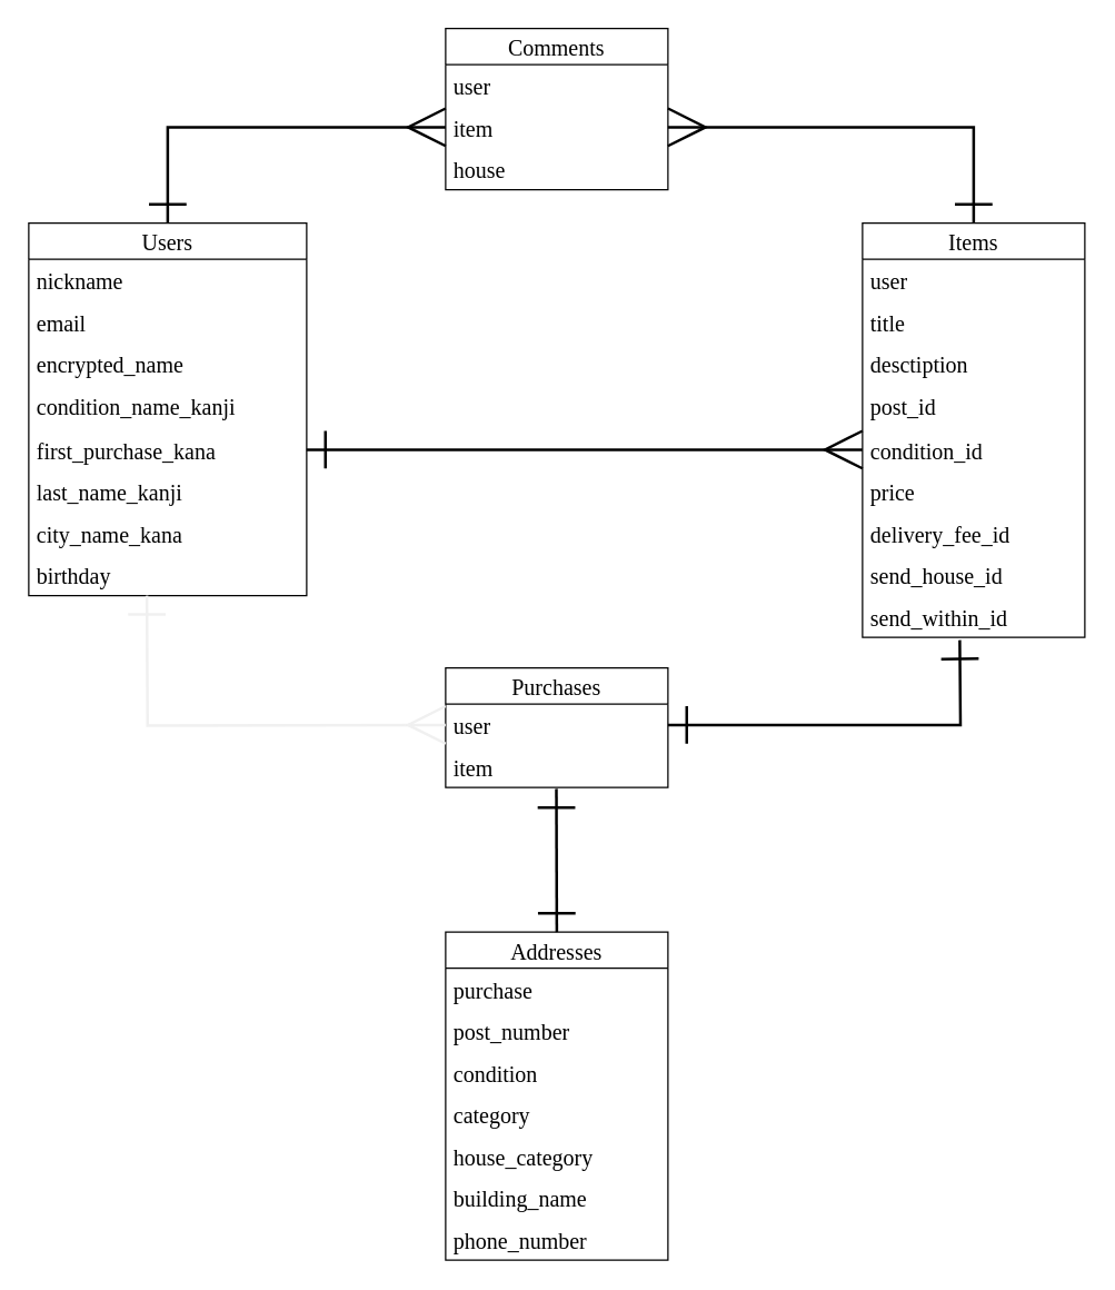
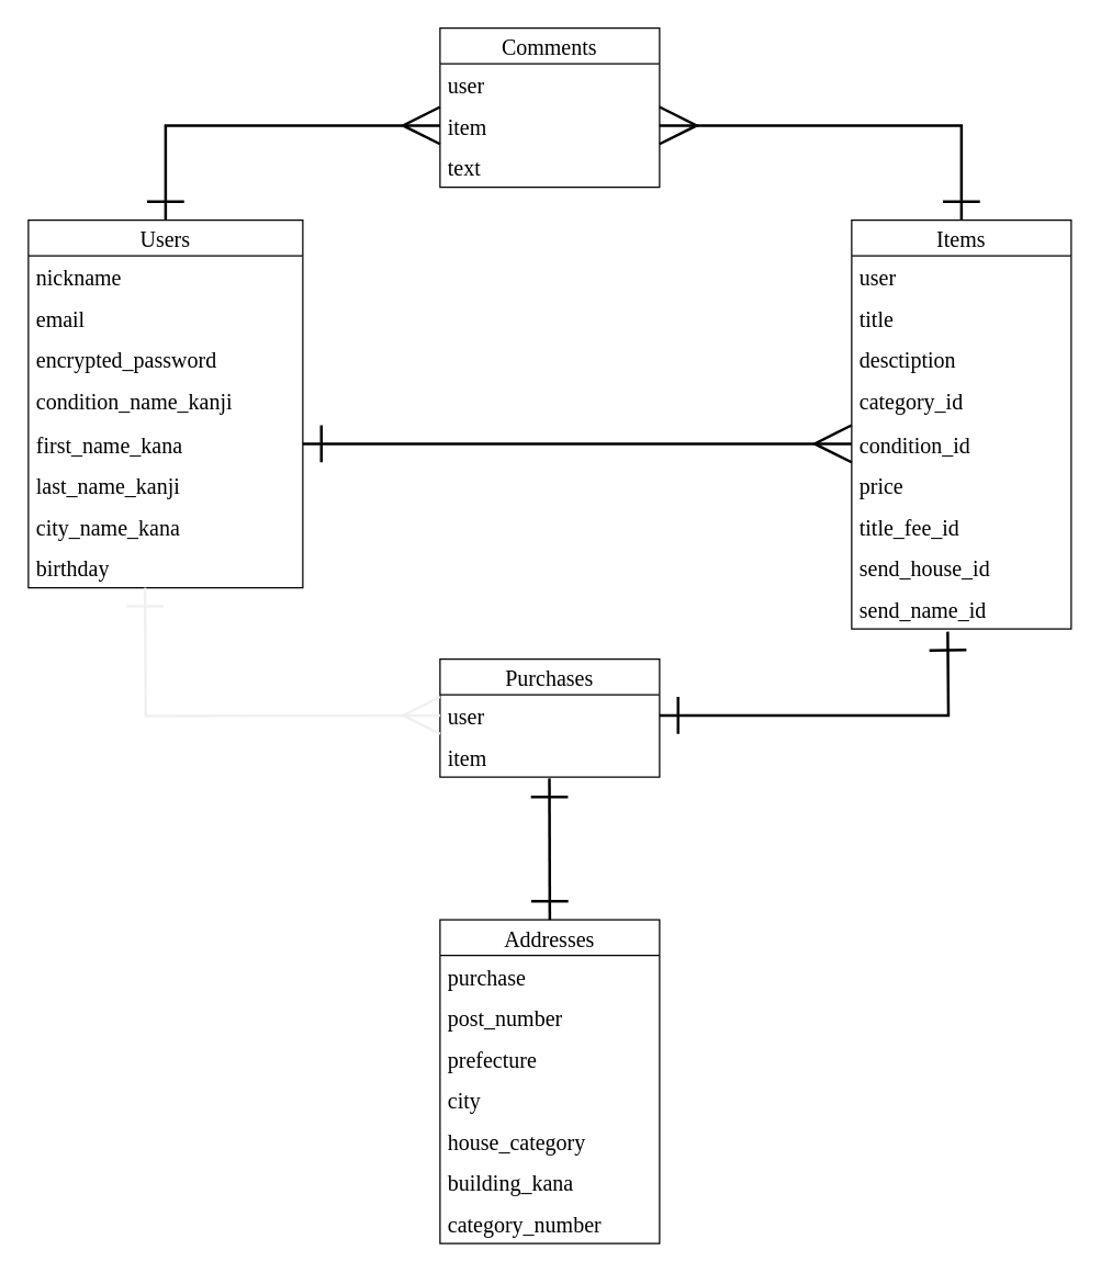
  <mxCell id="0" />
  <mxCell id="1" parent="0" />
  <mxCell id="2" style="edgeStyle=orthogonalEdgeStyle;rounded=0;orthogonalLoop=1;jettySize=auto;html=1;exitX=0.5;exitY=0;exitDx=0;exitDy=0;endArrow=ERmany;endFill=0;endSize=24;startSize=24;strokeWidth=2;startArrow=ERone;startFill=0;entryX=0;entryY=0.5;entryDx=0;entryDy=0;fontFamily=Verdana;fontSize=16;" parent="1" source="3" target="24" edge="1"><mxGeometry relative="1" as="geometry" /></mxCell>
  <mxCell id="3" value="Users" style="swimlane;fontStyle=0;childLayout=stackLayout;horizontal=1;startSize=26;horizontalStack=0;resizeParent=1;resizeParentMax=0;resizeLast=0;collapsible=1;marginBottom=0;align=center;fontSize=16;fontFamily=Verdana;" parent="1" vertex="1"><mxGeometry x="20" y="160" width="200" height="268" as="geometry"><mxRectangle x="70" y="120" width="60" height="26" as="alternateBounds" /></mxGeometry></mxCell>
  <mxCell id="4" value="nickname&#10;" style="text;strokeColor=none;fillColor=none;spacingLeft=4;spacingRight=4;overflow=hidden;rotatable=0;points=[[0,0.5],[1,0.5]];portConstraint=eastwest;fontSize=16;fontFamily=Verdana;" parent="3" vertex="1"><mxGeometry y="26" width="200" height="30" as="geometry" /></mxCell>
  <mxCell id="5" value="email" style="text;strokeColor=none;fillColor=none;spacingLeft=4;spacingRight=4;overflow=hidden;rotatable=0;points=[[0,0.5],[1,0.5]];portConstraint=eastwest;fontSize=16;fontFamily=Verdana;" parent="3" vertex="1"><mxGeometry y="56" width="200" height="30" as="geometry" /></mxCell>
- <mxCell id="6" value="encrypted_name" style="text;strokeColor=none;fillColor=none;spacingLeft=4;spacingRight=4;overflow=hidden;rotatable=0;points=[[0,0.5],[1,0.5]];portConstraint=eastwest;fontSize=16;fontFamily=Verdana;" parent="3" vertex="1"><mxGeometry y="86" width="200" height="30" as="geometry" /></mxCell>
+ <mxCell id="6" value="encrypted_password" style="text;strokeColor=none;fillColor=none;spacingLeft=4;spacingRight=4;overflow=hidden;rotatable=0;points=[[0,0.5],[1,0.5]];portConstraint=eastwest;fontSize=16;fontFamily=Verdana;" parent="3" vertex="1"><mxGeometry y="86" width="200" height="30" as="geometry" /></mxCell>
  <mxCell id="7" value="condition_name_kanji" style="text;strokeColor=none;fillColor=none;spacingLeft=4;spacingRight=4;overflow=hidden;rotatable=0;points=[[0,0.5],[1,0.5]];portConstraint=eastwest;fontSize=16;fontStyle=0;fontFamily=Verdana;" parent="3" vertex="1"><mxGeometry y="116" width="200" height="32" as="geometry" /></mxCell>
- <mxCell id="8" value="first_purchase_kana" style="text;strokeColor=none;fillColor=none;spacingLeft=4;spacingRight=4;overflow=hidden;rotatable=0;points=[[0,0.5],[1,0.5]];portConstraint=eastwest;fontSize=16;fontFamily=Verdana;" parent="3" vertex="1"><mxGeometry y="148" width="200" height="30" as="geometry" /></mxCell>
+ <mxCell id="8" value="first_name_kana" style="text;strokeColor=none;fillColor=none;spacingLeft=4;spacingRight=4;overflow=hidden;rotatable=0;points=[[0,0.5],[1,0.5]];portConstraint=eastwest;fontSize=16;fontFamily=Verdana;" parent="3" vertex="1"><mxGeometry y="148" width="200" height="30" as="geometry" /></mxCell>
  <mxCell id="9" value="last_name_kanji" style="text;strokeColor=none;fillColor=none;spacingLeft=4;spacingRight=4;overflow=hidden;rotatable=0;points=[[0,0.5],[1,0.5]];portConstraint=eastwest;fontSize=16;fontFamily=Verdana;" parent="3" vertex="1"><mxGeometry y="178" width="200" height="30" as="geometry" /></mxCell>
  <mxCell id="10" value="city_name_kana" style="text;strokeColor=none;fillColor=none;spacingLeft=4;spacingRight=4;overflow=hidden;rotatable=0;points=[[0,0.5],[1,0.5]];portConstraint=eastwest;fontSize=16;fontFamily=Verdana;" parent="3" vertex="1"><mxGeometry y="208" width="200" height="30" as="geometry" /></mxCell>
  <mxCell id="11" value="birthday" style="text;strokeColor=none;fillColor=none;spacingLeft=4;spacingRight=4;overflow=hidden;rotatable=0;points=[[0,0.5],[1,0.5]];portConstraint=eastwest;fontSize=16;fontStyle=0;fontFamily=Verdana;" parent="3" vertex="1"><mxGeometry y="238" width="200" height="30" as="geometry" /></mxCell>
  <mxCell id="12" value="Items" style="swimlane;fontStyle=0;childLayout=stackLayout;horizontal=1;startSize=26;horizontalStack=0;resizeParent=1;resizeParentMax=0;resizeLast=0;collapsible=1;marginBottom=0;align=center;fontSize=16;fontFamily=Verdana;" parent="1" vertex="1"><mxGeometry x="620" y="160" width="160" height="298" as="geometry"><mxRectangle x="70" y="120" width="60" height="26" as="alternateBounds" /></mxGeometry></mxCell>
  <mxCell id="13" value="user" style="text;strokeColor=none;fillColor=none;spacingLeft=4;spacingRight=4;overflow=hidden;rotatable=0;points=[[0,0.5],[1,0.5]];portConstraint=eastwest;fontSize=16;fontFamily=Verdana;" parent="12" vertex="1"><mxGeometry y="26" width="160" height="30" as="geometry" /></mxCell>
  <mxCell id="14" value="title" style="text;strokeColor=none;fillColor=none;spacingLeft=4;spacingRight=4;overflow=hidden;rotatable=0;points=[[0,0.5],[1,0.5]];portConstraint=eastwest;fontSize=16;fontFamily=Verdana;" parent="12" vertex="1"><mxGeometry y="56" width="160" height="30" as="geometry" /></mxCell>
  <mxCell id="15" value="desctiption" style="text;strokeColor=none;fillColor=none;spacingLeft=4;spacingRight=4;overflow=hidden;rotatable=0;points=[[0,0.5],[1,0.5]];portConstraint=eastwest;fontSize=16;fontFamily=Verdana;" parent="12" vertex="1"><mxGeometry y="86" width="160" height="30" as="geometry" /></mxCell>
- <mxCell id="16" value="post_id" style="text;strokeColor=none;fillColor=none;spacingLeft=4;spacingRight=4;overflow=hidden;rotatable=0;points=[[0,0.5],[1,0.5]];portConstraint=eastwest;fontSize=16;fontStyle=0;fontFamily=Verdana;" parent="12" vertex="1"><mxGeometry y="116" width="160" height="32" as="geometry" /></mxCell>
+ <mxCell id="16" value="category_id" style="text;strokeColor=none;fillColor=none;spacingLeft=4;spacingRight=4;overflow=hidden;rotatable=0;points=[[0,0.5],[1,0.5]];portConstraint=eastwest;fontSize=16;fontStyle=0;fontFamily=Verdana;" parent="12" vertex="1"><mxGeometry y="116" width="160" height="32" as="geometry" /></mxCell>
  <mxCell id="17" value="condition_id" style="text;strokeColor=none;fillColor=none;spacingLeft=4;spacingRight=4;overflow=hidden;rotatable=0;points=[[0,0.5],[1,0.5]];portConstraint=eastwest;fontSize=16;fontFamily=Verdana;" parent="12" vertex="1"><mxGeometry y="148" width="160" height="30" as="geometry" /></mxCell>
  <mxCell id="18" value="price" style="text;strokeColor=none;fillColor=none;spacingLeft=4;spacingRight=4;overflow=hidden;rotatable=0;points=[[0,0.5],[1,0.5]];portConstraint=eastwest;fontSize=16;fontFamily=Verdana;" parent="12" vertex="1"><mxGeometry y="178" width="160" height="30" as="geometry" /></mxCell>
- <mxCell id="19" value="delivery_fee_id" style="text;strokeColor=none;fillColor=none;spacingLeft=4;spacingRight=4;overflow=hidden;rotatable=0;points=[[0,0.5],[1,0.5]];portConstraint=eastwest;fontSize=16;fontFamily=Verdana;fontStyle=0" parent="12" vertex="1"><mxGeometry y="208" width="160" height="30" as="geometry" /></mxCell>
+ <mxCell id="19" value="title_fee_id" style="text;strokeColor=none;fillColor=none;spacingLeft=4;spacingRight=4;overflow=hidden;rotatable=0;points=[[0,0.5],[1,0.5]];portConstraint=eastwest;fontSize=16;fontFamily=Verdana;fontStyle=0" parent="12" vertex="1"><mxGeometry y="208" width="160" height="30" as="geometry" /></mxCell>
  <mxCell id="20" value="send_house_id" style="text;strokeColor=none;fillColor=none;spacingLeft=4;spacingRight=4;overflow=hidden;rotatable=0;points=[[0,0.5],[1,0.5]];portConstraint=eastwest;fontSize=16;fontFamily=Verdana;" parent="12" vertex="1"><mxGeometry y="238" width="160" height="30" as="geometry" /></mxCell>
- <mxCell id="21" value="send_within_id" style="text;strokeColor=none;fillColor=none;spacingLeft=4;spacingRight=4;overflow=hidden;rotatable=0;points=[[0,0.5],[1,0.5]];portConstraint=eastwest;fontSize=16;fontFamily=Verdana;" parent="12" vertex="1"><mxGeometry y="268" width="160" height="30" as="geometry" /></mxCell>
+ <mxCell id="21" value="send_name_id" style="text;strokeColor=none;fillColor=none;spacingLeft=4;spacingRight=4;overflow=hidden;rotatable=0;points=[[0,0.5],[1,0.5]];portConstraint=eastwest;fontSize=16;fontFamily=Verdana;" parent="12" vertex="1"><mxGeometry y="268" width="160" height="30" as="geometry" /></mxCell>
  <mxCell id="22" value="Comments" style="swimlane;fontStyle=0;childLayout=stackLayout;horizontal=1;startSize=26;horizontalStack=0;resizeParent=1;resizeParentMax=0;resizeLast=0;collapsible=1;marginBottom=0;align=center;fontSize=16;fontFamily=Verdana;" parent="1" vertex="1"><mxGeometry x="320" y="20" width="160" height="116" as="geometry"><mxRectangle x="70" y="120" width="60" height="26" as="alternateBounds" /></mxGeometry></mxCell>
  <mxCell id="23" value="user" style="text;strokeColor=none;fillColor=none;spacingLeft=4;spacingRight=4;overflow=hidden;rotatable=0;points=[[0,0.5],[1,0.5]];portConstraint=eastwest;fontSize=16;fontFamily=Verdana;" parent="22" vertex="1"><mxGeometry y="26" width="160" height="30" as="geometry" /></mxCell>
  <mxCell id="24" value="item" style="text;strokeColor=none;fillColor=none;spacingLeft=4;spacingRight=4;overflow=hidden;rotatable=0;points=[[0,0.5],[1,0.5]];portConstraint=eastwest;fontSize=16;fontFamily=Verdana;" parent="22" vertex="1"><mxGeometry y="56" width="160" height="30" as="geometry" /></mxCell>
- <mxCell id="25" value="house" style="text;strokeColor=none;fillColor=none;spacingLeft=4;spacingRight=4;overflow=hidden;rotatable=0;points=[[0,0.5],[1,0.5]];portConstraint=eastwest;fontSize=16;fontFamily=Verdana;" parent="22" vertex="1"><mxGeometry y="86" width="160" height="30" as="geometry" /></mxCell>
+ <mxCell id="25" value="text" style="text;strokeColor=none;fillColor=none;spacingLeft=4;spacingRight=4;overflow=hidden;rotatable=0;points=[[0,0.5],[1,0.5]];portConstraint=eastwest;fontSize=16;fontFamily=Verdana;" parent="22" vertex="1"><mxGeometry y="86" width="160" height="30" as="geometry" /></mxCell>
  <mxCell id="26" value="Purchases" style="swimlane;fontStyle=0;childLayout=stackLayout;horizontal=1;startSize=26;horizontalStack=0;resizeParent=1;resizeParentMax=0;resizeLast=0;collapsible=1;marginBottom=0;align=center;fontSize=16;fontFamily=Verdana;" parent="1" vertex="1"><mxGeometry x="320" y="480" width="160" height="86" as="geometry"><mxRectangle x="70" y="120" width="60" height="26" as="alternateBounds" /></mxGeometry></mxCell>
  <mxCell id="27" value="user" style="text;strokeColor=none;fillColor=none;spacingLeft=4;spacingRight=4;overflow=hidden;rotatable=0;points=[[0,0.5],[1,0.5]];portConstraint=eastwest;fontSize=16;fontFamily=Verdana;" parent="26" vertex="1"><mxGeometry y="26" width="160" height="30" as="geometry" /></mxCell>
  <mxCell id="28" value="item" style="text;strokeColor=none;fillColor=none;spacingLeft=4;spacingRight=4;overflow=hidden;rotatable=0;points=[[0,0.5],[1,0.5]];portConstraint=eastwest;fontSize=16;fontFamily=Verdana;" parent="26" vertex="1"><mxGeometry y="56" width="160" height="30" as="geometry" /></mxCell>
  <mxCell id="29" style="edgeStyle=orthogonalEdgeStyle;rounded=0;orthogonalLoop=1;jettySize=auto;html=1;exitX=1;exitY=0.5;exitDx=0;exitDy=0;startArrow=ERone;startFill=0;endArrow=ERmany;endFill=0;strokeWidth=2;endSize=24;startSize=24;fontFamily=Verdana;fontSize=16;" parent="1" source="8" edge="1"><mxGeometry relative="1" as="geometry"><mxPoint x="620" y="323" as="targetPoint" /><Array as="points"><mxPoint x="620" y="323" /></Array></mxGeometry></mxCell>
  <mxCell id="30" style="edgeStyle=orthogonalEdgeStyle;rounded=0;orthogonalLoop=1;jettySize=auto;html=1;entryX=0.5;entryY=0;entryDx=0;entryDy=0;startArrow=ERmany;startFill=0;endArrow=ERone;endFill=0;strokeWidth=2;endSize=24;startSize=24;fontFamily=Verdana;fontSize=16;" parent="1" source="24" target="12" edge="1"><mxGeometry relative="1" as="geometry"><mxPoint x="490" y="80" as="sourcePoint" /><Array as="points"><mxPoint x="700" y="91" /></Array></mxGeometry></mxCell>
  <mxCell id="31" style="rounded=0;orthogonalLoop=1;jettySize=auto;html=1;entryX=0.425;entryY=1;entryDx=0;entryDy=0;entryPerimeter=0;startArrow=ERmany;startFill=0;startSize=24;endArrow=ERone;endFill=0;endSize=24;strokeColor=#f0f0f0;strokeWidth=2;exitX=0;exitY=0.5;exitDx=0;exitDy=0;fontFamily=Verdana;fontSize=16;edgeStyle=orthogonalEdgeStyle;" parent="1" edge="1"><mxGeometry relative="1" as="geometry"><mxPoint x="320" y="521" as="sourcePoint" /><mxPoint x="105" y="428" as="targetPoint" /></mxGeometry></mxCell>
  <mxCell id="32" value="Addresses" style="swimlane;fontStyle=0;childLayout=stackLayout;horizontal=1;startSize=26;horizontalStack=0;resizeParent=1;resizeParentMax=0;resizeLast=0;collapsible=1;marginBottom=0;align=center;fontSize=16;fontFamily=Verdana;" vertex="1" parent="1"><mxGeometry x="320" y="670" width="160" height="236" as="geometry"><mxRectangle x="70" y="120" width="60" height="26" as="alternateBounds" /></mxGeometry></mxCell>
  <mxCell id="33" value="purchase" style="text;strokeColor=none;fillColor=none;spacingLeft=4;spacingRight=4;overflow=hidden;rotatable=0;points=[[0,0.5],[1,0.5]];portConstraint=eastwest;fontSize=16;fontFamily=Verdana;" vertex="1" parent="32"><mxGeometry y="26" width="160" height="30" as="geometry" /></mxCell>
  <mxCell id="34" value="post_number" style="text;strokeColor=none;fillColor=none;spacingLeft=4;spacingRight=4;overflow=hidden;rotatable=0;points=[[0,0.5],[1,0.5]];portConstraint=eastwest;fontSize=16;fontFamily=Verdana;" vertex="1" parent="32"><mxGeometry y="56" width="160" height="30" as="geometry" /></mxCell>
- <mxCell id="35" value="condition" style="text;strokeColor=none;fillColor=none;spacingLeft=4;spacingRight=4;overflow=hidden;rotatable=0;points=[[0,0.5],[1,0.5]];portConstraint=eastwest;fontSize=16;fontFamily=Verdana;" vertex="1" parent="32"><mxGeometry y="86" width="160" height="30" as="geometry" /></mxCell>
- <mxCell id="36" value="category" style="text;strokeColor=none;fillColor=none;spacingLeft=4;spacingRight=4;overflow=hidden;rotatable=0;points=[[0,0.5],[1,0.5]];portConstraint=eastwest;fontSize=16;fontFamily=Verdana;" vertex="1" parent="32"><mxGeometry y="116" width="160" height="30" as="geometry" /></mxCell>
+ <mxCell id="35" value="prefecture" style="text;strokeColor=none;fillColor=none;spacingLeft=4;spacingRight=4;overflow=hidden;rotatable=0;points=[[0,0.5],[1,0.5]];portConstraint=eastwest;fontSize=16;fontFamily=Verdana;" vertex="1" parent="32"><mxGeometry y="86" width="160" height="30" as="geometry" /></mxCell>
+ <mxCell id="36" value="city" style="text;strokeColor=none;fillColor=none;spacingLeft=4;spacingRight=4;overflow=hidden;rotatable=0;points=[[0,0.5],[1,0.5]];portConstraint=eastwest;fontSize=16;fontFamily=Verdana;" vertex="1" parent="32"><mxGeometry y="116" width="160" height="30" as="geometry" /></mxCell>
  <mxCell id="37" value="house_category" style="text;strokeColor=none;fillColor=none;spacingLeft=4;spacingRight=4;overflow=hidden;rotatable=0;points=[[0,0.5],[1,0.5]];portConstraint=eastwest;fontSize=16;fontFamily=Verdana;" vertex="1" parent="32"><mxGeometry y="146" width="160" height="30" as="geometry" /></mxCell>
- <mxCell id="38" value="building_name" style="text;strokeColor=none;fillColor=none;spacingLeft=4;spacingRight=4;overflow=hidden;rotatable=0;points=[[0,0.5],[1,0.5]];portConstraint=eastwest;fontSize=16;fontFamily=Verdana;" vertex="1" parent="32"><mxGeometry y="176" width="160" height="30" as="geometry" /></mxCell>
- <mxCell id="39" value="phone_number" style="text;strokeColor=none;fillColor=none;spacingLeft=4;spacingRight=4;overflow=hidden;rotatable=0;points=[[0,0.5],[1,0.5]];portConstraint=eastwest;fontSize=16;fontFamily=Verdana;" vertex="1" parent="32"><mxGeometry y="206" width="160" height="30" as="geometry" /></mxCell>
+ <mxCell id="38" value="building_kana" style="text;strokeColor=none;fillColor=none;spacingLeft=4;spacingRight=4;overflow=hidden;rotatable=0;points=[[0,0.5],[1,0.5]];portConstraint=eastwest;fontSize=16;fontFamily=Verdana;" vertex="1" parent="32"><mxGeometry y="176" width="160" height="30" as="geometry" /></mxCell>
+ <mxCell id="39" value="category_number" style="text;strokeColor=none;fillColor=none;spacingLeft=4;spacingRight=4;overflow=hidden;rotatable=0;points=[[0,0.5],[1,0.5]];portConstraint=eastwest;fontSize=16;fontFamily=Verdana;" vertex="1" parent="32"><mxGeometry y="206" width="160" height="30" as="geometry" /></mxCell>
  <mxCell id="40" style="edgeStyle=orthogonalEdgeStyle;rounded=0;orthogonalLoop=1;jettySize=auto;html=1;exitX=1;exitY=0.5;exitDx=0;exitDy=0;startArrow=ERone;startFill=0;fontFamily=Verdana;fontSize=16;strokeWidth=2;endSize=24;startSize=24;endArrow=ERone;endFill=0;" edge="1" parent="1" source="27"><mxGeometry relative="1" as="geometry"><mxPoint x="690" y="460" as="targetPoint" /></mxGeometry></mxCell>
  <mxCell id="41" style="rounded=0;orthogonalLoop=1;jettySize=auto;html=1;startArrow=ERone;startFill=0;fontFamily=Verdana;fontSize=16;strokeWidth=2;endSize=24;startSize=24;endArrow=ERone;endFill=0;" edge="1" parent="1"><mxGeometry relative="1" as="geometry"><mxPoint x="399.71" y="567" as="targetPoint" /><mxPoint x="400" y="670" as="sourcePoint" /></mxGeometry></mxCell>
